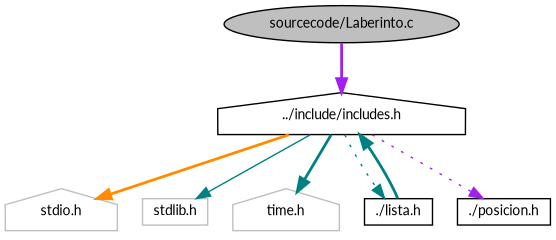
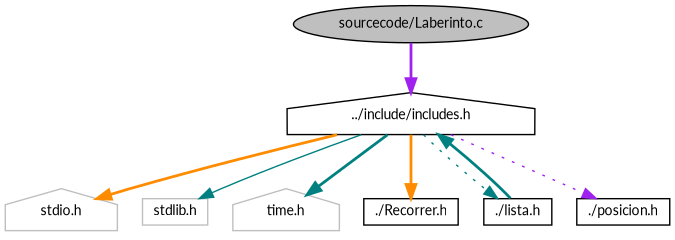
  digraph {
    fontname=Lato
    node [color=black fillcolor=white fontname=Lato fontsize=10 shape=box style=filled]
    edge [color=teal fontname=Lato fontsize=10 labelfontname=Helvetica labelfontsize=10 style=bold]
    n1 [fillcolor=grey75 fontcolor=black height=0.2 label="sourcecode/Laberinto.c" shape=ellipse width=0.4]
    n2 [height=0.2 label="../include/includes.h" shape=house width=0.4]
    n3 [color=grey75 height=0.2 label="stdio.h" shape=house width=0.4]
    n4 [color=grey75 height=0.2 label="stdlib.h" width=0.4]
    n5 [color=grey75 height=0.2 label="time.h" shape=house width=0.4]
+   n6 [height=0.2 label="./Recorrer.h" width=0.4]
    n7 [height=0.2 label="./lista.h" width=0.4]
    n8 [height=0.2 label="./posicion.h" width=0.4]
    n1 -> n2 [color=purple]
    n2 -> n3 [color=darkorange]
    n2 -> n4 [style=solid]
    n2 -> n5
+   n2 -> n6 [color=darkorange]
    n2 -> n7 [style=dotted]
    n2 -> n8 [color=purple style=dotted]
    n7 -> n2
  }
